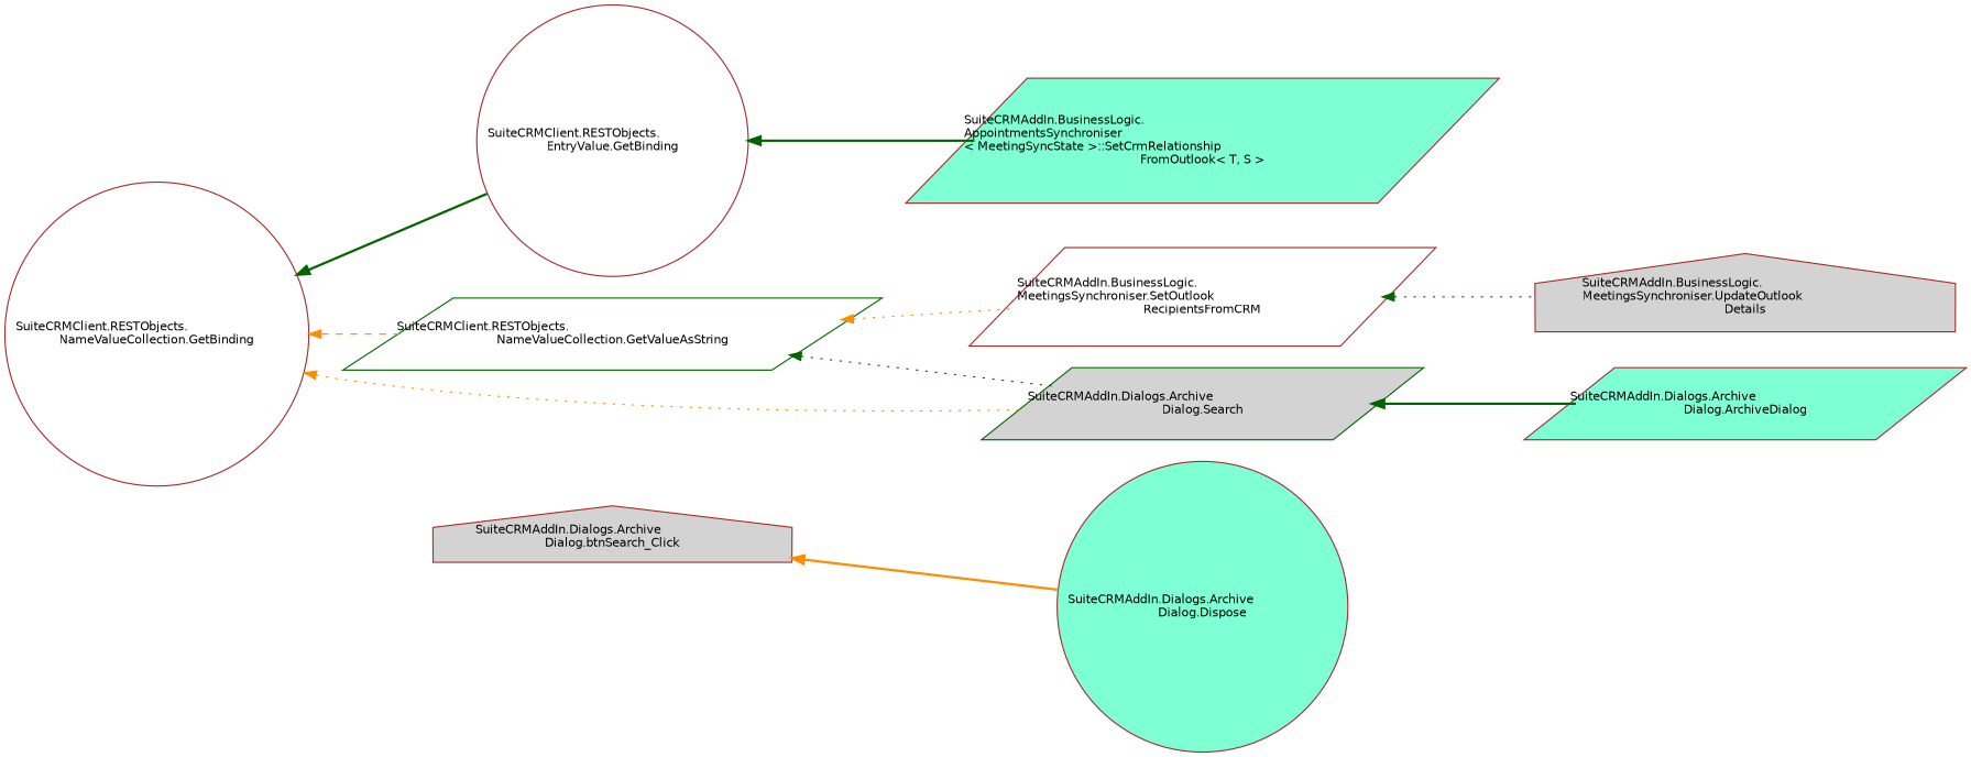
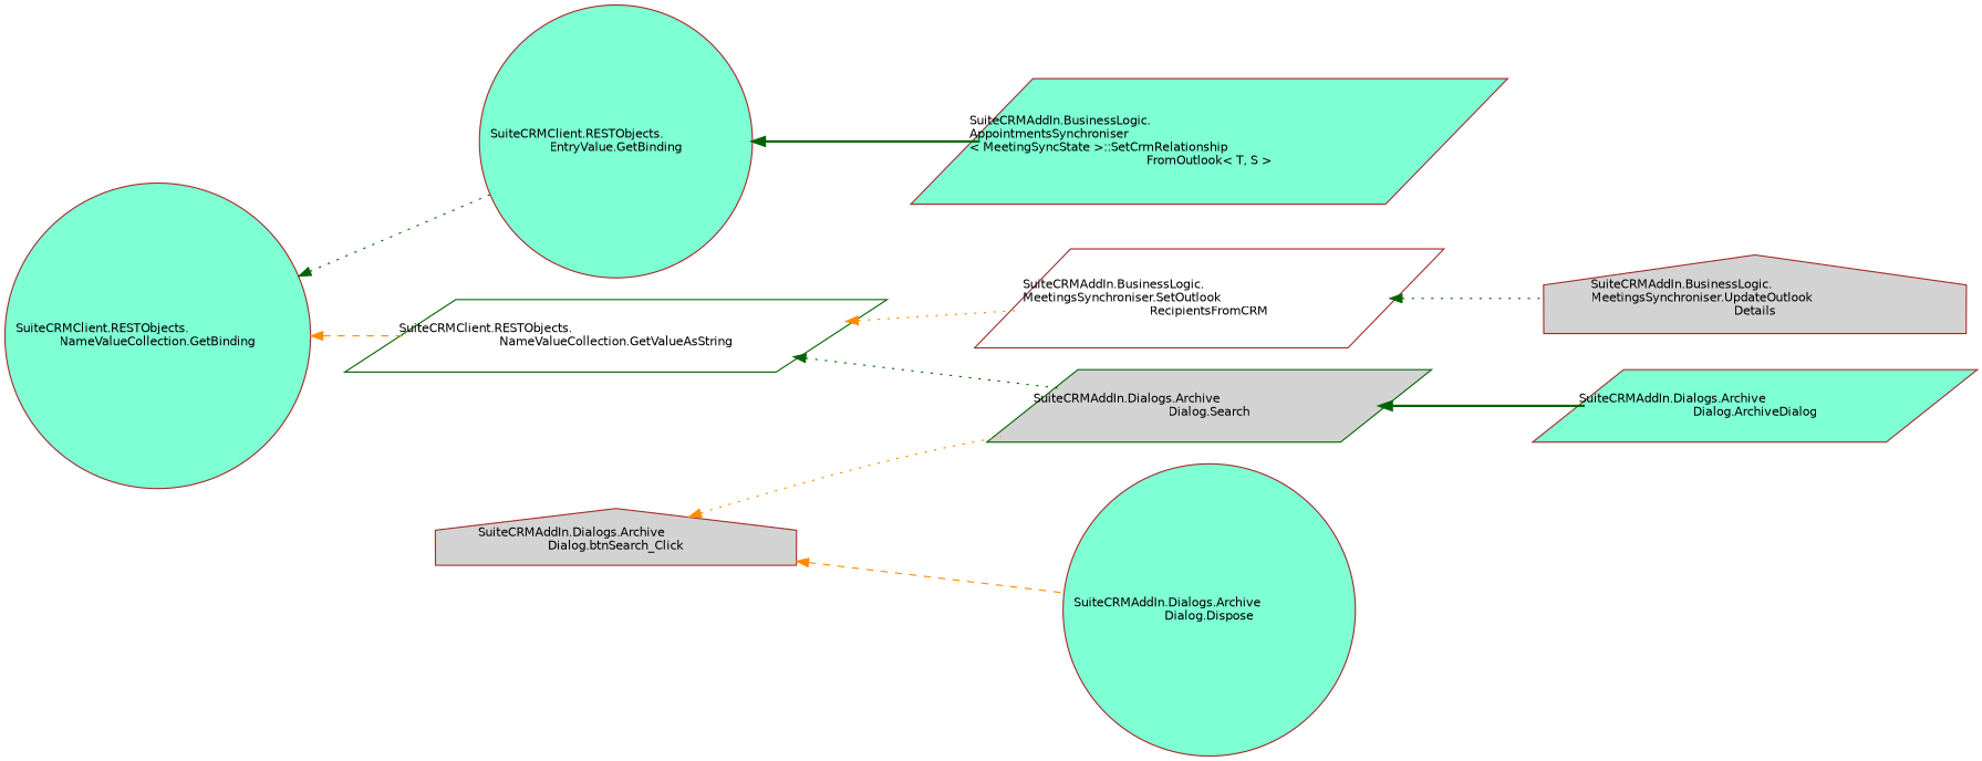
  digraph {
    rankdir=LR
    node [color=brown fillcolor=aquamarine fontname=Helvetica fontsize=10 shape=parallelogram style=filled]
    edge [color=darkgreen dir=back fontname=Helvetica fontsize=10 labelfontname=Helvetica labelfontsize=10 style=dotted]
-   n1 [fillcolor=white fontcolor=black height=0.2 label="SuiteCRMClient.RESTObjects.\lNameValueCollection.GetBinding" shape=circle width=0.4]
-   n2 [fillcolor=white height=0.2 label="SuiteCRMClient.RESTObjects.\lEntryValue.GetBinding" shape=circle width=0.4]
+   n1 [fontcolor=black height=0.2 label="SuiteCRMClient.RESTObjects.\lNameValueCollection.GetBinding" shape=circle width=0.4]
+   n2 [height=0.2 label="SuiteCRMClient.RESTObjects.\lEntryValue.GetBinding" shape=circle width=0.4]
    n3 [color=darkgreen fillcolor=white height=0.2 label="SuiteCRMClient.RESTObjects.\lNameValueCollection.GetValueAsString" width=0.4]
    n4 [height=0.2 label="SuiteCRMAddIn.BusinessLogic.\lAppointmentsSynchroniser\l\< MeetingSyncState \>::SetCrmRelationship\lFromOutlook\< T, S \>" width=0.4]
    n5 [fillcolor=white height=0.2 label="SuiteCRMAddIn.BusinessLogic.\lMeetingsSynchroniser.SetOutlook\lRecipientsFromCRM" width=0.4]
    n6 [color=darkgreen fillcolor=lightgrey height=0.2 label="SuiteCRMAddIn.Dialogs.Archive\lDialog.Search" width=0.4]
    n7 [fillcolor=lightgrey height=0.2 label="SuiteCRMAddIn.BusinessLogic.\lMeetingsSynchroniser.UpdateOutlook\lDetails" shape=house width=0.4]
    n8 [height=0.2 label="SuiteCRMAddIn.Dialogs.Archive\lDialog.ArchiveDialog" width=0.4]
    n9 [fillcolor=lightgrey height=0.2 label="SuiteCRMAddIn.Dialogs.Archive\lDialog.btnSearch_Click" shape=house width=0.4]
    n10 [height=0.2 label="SuiteCRMAddIn.Dialogs.Archive\lDialog.Dispose" shape=circle width=0.4]
-   n1 -> n2 [style=bold]
+   n1 -> n2
    n1 -> n3 [color=darkorange style=dashed]
    n2 -> n4 [style=bold]
    n3 -> n5 [color=darkorange]
    n3 -> n6
    n5 -> n7
    n6 -> n8 [style=bold]
-   n1 -> n6 [color=darkorange]
-   n9 -> n10 [color=darkorange style=bold]
+   n9 -> n6 [color=darkorange]
+   n9 -> n10 [color=darkorange style=dashed]
  }
